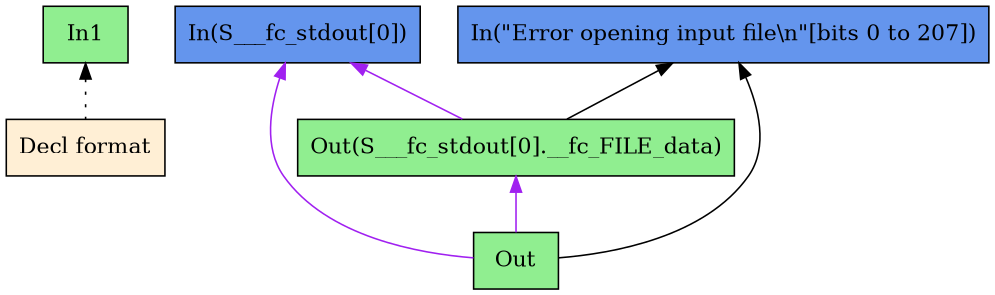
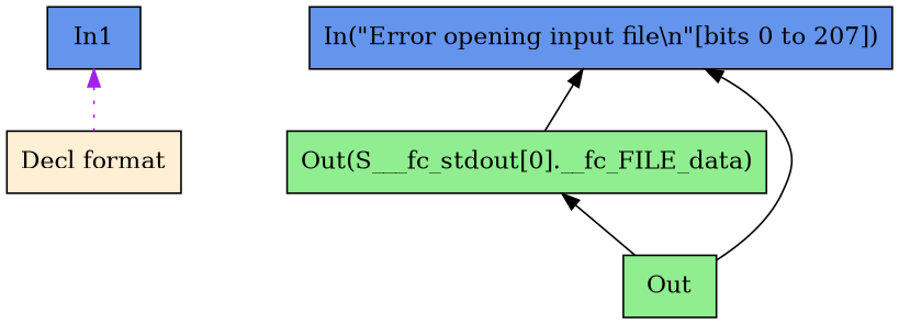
  digraph {
    rankdir=TB
    node [fillcolor="#6495ED" shape=box style=filled]
    edge [color=black dir=back]
    n1 [fillcolor="#FFEFD5" label="Decl format"]
-   n2 [fillcolor="#90EE90" label=In1]
+   n2 [label=In1]
    n3 [fillcolor="#90EE90" label="Out(S___fc_stdout[0].__fc_FILE_data)"]
    n4 [fillcolor="#90EE90" label=Out]
-   n5 [label="In(S___fc_stdout[0])"]
    n6 [label="In(\"Error opening input file\\n\"[bits 0 to 207])"]
-   n2 -> n1 [style=dotted]
-   n3 -> n4 [color=purple]
-   n5 -> n3 [color=purple]
-   n5 -> n4 [color=purple]
+   n2 -> n1 [color=purple style=dotted]
+   n3 -> n4
    n6 -> n3
    n6 -> n4
  }
